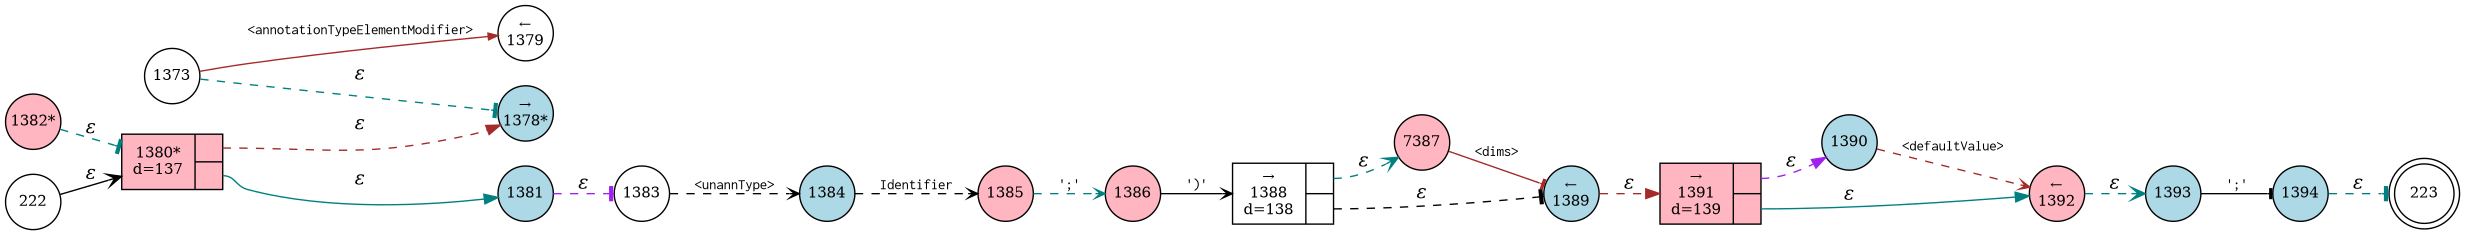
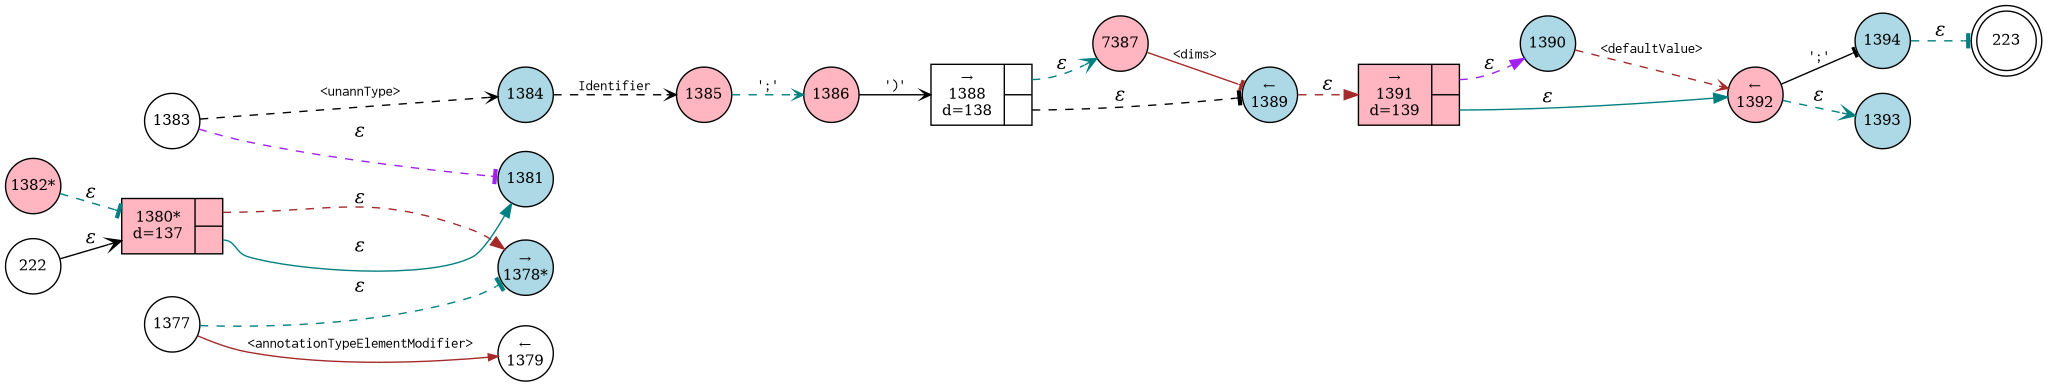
  digraph {
    rankdir=LR
    node [fillcolor=lightblue fixedsize=true fontsize=11 shape=circle style=filled peripheries=1]
    edge [arrowhead=vee color=teal fontname="Times-Italic" style=dashed]
    n1 [fillcolor=white label=223 shape=doublecircle width=.6 peripheries=""]
-   n2 [fillcolor=white label=1373 width=.55]
+   n2 [fillcolor=white label=1377 width=.55]
    n3 [fillcolor=white label="&larr;\n1379" width=.55]
    n4 [label="&rarr;\n1378*" width=.55]
    n5 [fillcolor=lightpink label="1382*" width=.55]
    n6 [fillcolor=lightpink fixedsize=false label="{1380*\nd=137|{<p0>|<p1>}}" shape=record]
    n7 [label=1381 width=.55]
    n8 [fillcolor=white label=1383 width=.55]
    n9 [label=1384 width=.55]
    n10 [fillcolor=lightpink label=1385 width=.55]
    n11 [fillcolor=lightpink label=1386 width=.55]
    n12 [fillcolor=white fixedsize=false label="{&rarr;\n1388\nd=138|{<p0>|<p1>}}" shape=record]
    n13 [fillcolor=lightpink label=7387 width=.55]
    n14 [label="&larr;\n1389" width=.55]
    n15 [fillcolor=lightpink fixedsize=false label="{&rarr;\n1391\nd=139|{<p0>|<p1>}}" shape=record]
    n16 [label=1390 width=.55]
    n17 [fillcolor=lightpink label="&larr;\n1392" width=.55]
    n18 [label=1393 width=.55]
    n19 [label=1394 width=.55]
    n20 [fillcolor=white label=222 width=.55]
    n2 -> n3 [arrowhead=normal arrowsize=.7 color=brown fontname=Courier fontsize=11 label="<annotationTypeElementModifier>" style=solid]
    n2 -> n4 [arrowhead=tee label="&epsilon;"]
    n5 -> n6 [arrowhead=tee label="&epsilon;"]
    n6 -> n4 [arrowhead=normal color=brown label="&epsilon;" tailport=p0]
    n6 -> n7 [arrowhead=normal label="&epsilon;" style=solid tailport=p1]
-   n7 -> n8 [arrowhead=tee color=purple label="&epsilon;"]
+   n8 -> n7 [arrowhead=tee color=purple label="&epsilon;"]
    n8 -> n9 [arrowsize=.7 color=black fontname=Courier fontsize=11 label="<unannType>"]
    n9 -> n10 [arrowsize=.7 color=black fontname=Courier fontsize=11 label=Identifier]
    n10 -> n11 [arrowsize=.7 fontname=Courier fontsize=11 label="';'"]
    n11 -> n12 [arrowsize=.7 color=black fontname=Courier fontsize=11 label="')'" style=solid]
    n12 -> n13 [label="&epsilon;" tailport=p0]
    n12 -> n14 [arrowhead=tee color=black label="&epsilon;" tailport=p1]
    n13 -> n14 [arrowhead=tee arrowsize=.7 color=brown fontname=Courier fontsize=11 label="<dims>" style=solid]
    n14 -> n15 [arrowhead=normal color=brown label="&epsilon;"]
    n15 -> n16 [arrowhead=normal color=purple label="&epsilon;" tailport=p0]
    n15 -> n17 [arrowhead=normal label="&epsilon;" style=solid tailport=p1]
    n16 -> n17 [arrowsize=.7 color=brown fontname=Courier fontsize=11 label="<defaultValue>"]
    n17 -> n18 [label="&epsilon;"]
-   n18 -> n19 [arrowhead=tee arrowsize=.7 color=black fontname=Courier fontsize=11 label="';'" style=solid]
+   n17 -> n19 [arrowhead=tee arrowsize=.7 color=black fontname=Courier fontsize=11 label="';'" style=solid]
    n19 -> n1 [arrowhead=tee label="&epsilon;"]
    n20 -> n6 [color=black label="&epsilon;" style=solid]
  }
